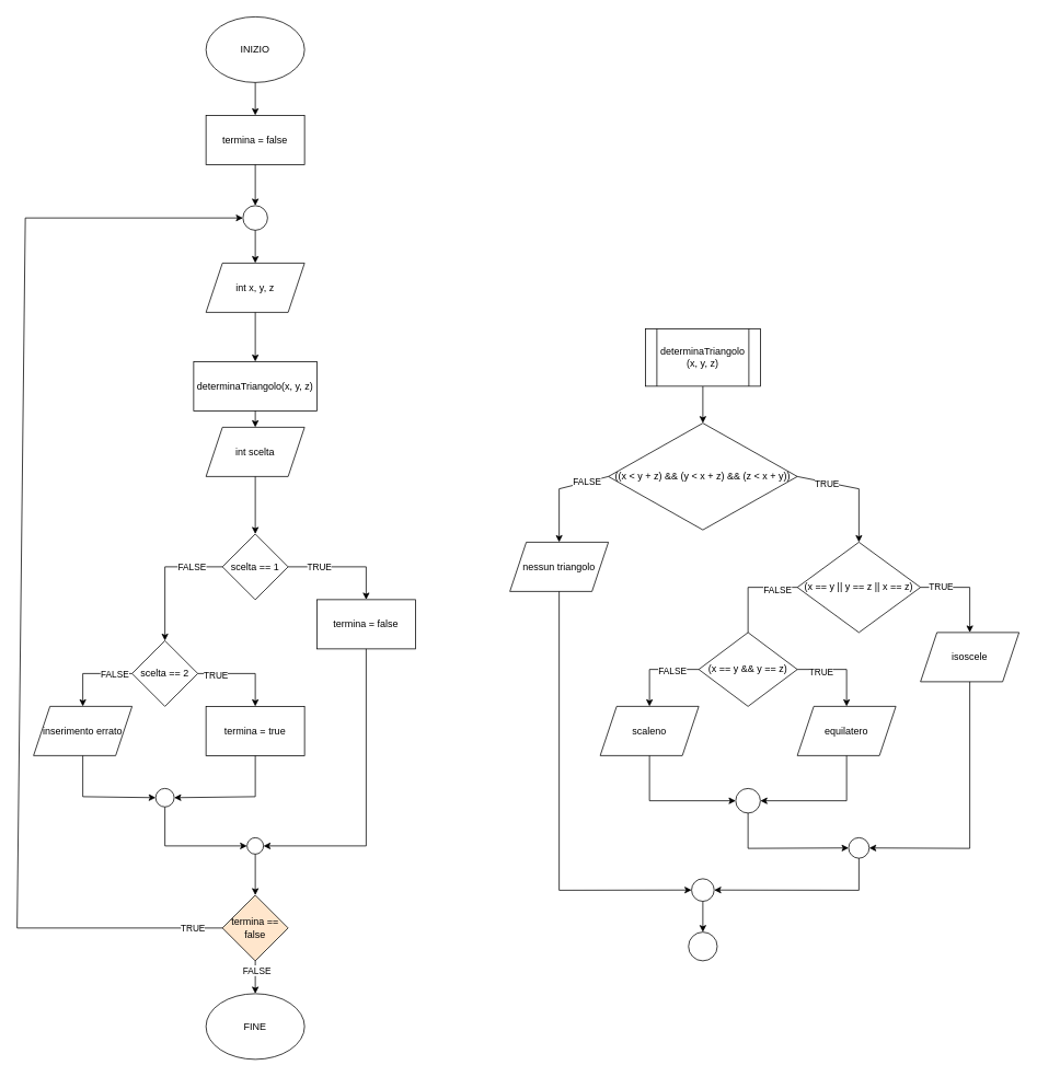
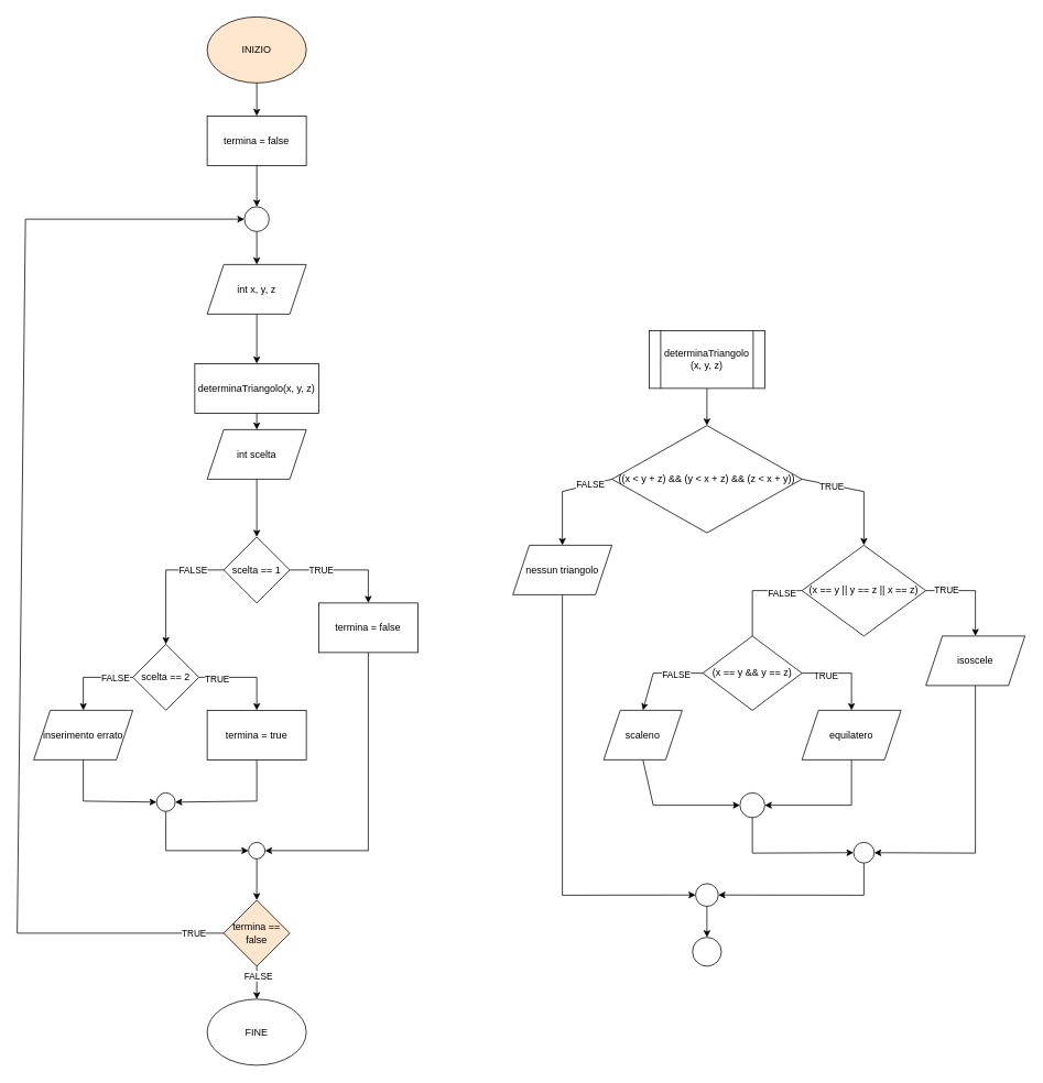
  <mxCell id="0" />
  <mxCell id="1" parent="0" />
- <mxCell id="2" value="INIZIO" style="ellipse;whiteSpace=wrap;html=1;" parent="1" vertex="1"><mxGeometry x="250" y="20" width="120" height="80" as="geometry" /></mxCell>
+ <mxCell id="2" value="INIZIO" style="ellipse;whiteSpace=wrap;html=1;fillColor=#ffe6cc;" parent="1" vertex="1"><mxGeometry x="250" y="20" width="120" height="80" as="geometry" /></mxCell>
  <mxCell id="3" value="" style="endArrow=classic;html=1;rounded=0;exitX=0.5;exitY=1;exitDx=0;exitDy=0;entryX=0.5;entryY=0;entryDx=0;entryDy=0;" parent="1" source="2" target="4" edge="1"><mxGeometry width="50" height="50" relative="1" as="geometry"><mxPoint x="390" y="390" as="sourcePoint" /><mxPoint x="310" y="140" as="targetPoint" /></mxGeometry></mxCell>
  <mxCell id="4" value="termina = false" style="rounded=0;whiteSpace=wrap;html=1;" parent="1" vertex="1"><mxGeometry x="250" y="140" width="120" height="60" as="geometry" /></mxCell>
  <mxCell id="5" value="" style="endArrow=classic;html=1;rounded=0;exitX=0.5;exitY=1;exitDx=0;exitDy=0;entryX=0.5;entryY=0;entryDx=0;entryDy=0;" parent="1" source="4" target="6" edge="1"><mxGeometry width="50" height="50" relative="1" as="geometry"><mxPoint x="390" y="390" as="sourcePoint" /><mxPoint x="390" y="290" as="targetPoint" /></mxGeometry></mxCell>
  <mxCell id="6" value="" style="ellipse;whiteSpace=wrap;html=1;aspect=fixed;" parent="1" vertex="1"><mxGeometry x="295" y="250" width="30" height="30" as="geometry" /></mxCell>
  <mxCell id="7" value="int x, y, z" style="shape=parallelogram;perimeter=parallelogramPerimeter;whiteSpace=wrap;html=1;fixedSize=1;" parent="1" vertex="1"><mxGeometry x="250" y="320" width="120" height="60" as="geometry" /></mxCell>
  <mxCell id="8" value="" style="endArrow=classic;html=1;rounded=0;exitX=0.5;exitY=1;exitDx=0;exitDy=0;entryX=0.5;entryY=0;entryDx=0;entryDy=0;" parent="1" source="6" target="7" edge="1"><mxGeometry width="50" height="50" relative="1" as="geometry"><mxPoint x="390" y="390" as="sourcePoint" /><mxPoint x="440" y="340" as="targetPoint" /></mxGeometry></mxCell>
  <mxCell id="9" value="determinaTriangolo(x, y, z)" style="rounded=0;whiteSpace=wrap;html=1;" parent="1" vertex="1"><mxGeometry x="235" y="440" width="150" height="60" as="geometry" /></mxCell>
  <mxCell id="10" value="" style="endArrow=classic;html=1;rounded=0;exitX=0.5;exitY=1;exitDx=0;exitDy=0;entryX=0.5;entryY=0;entryDx=0;entryDy=0;" parent="1" source="7" target="9" edge="1"><mxGeometry width="50" height="50" relative="1" as="geometry"><mxPoint x="390" y="390" as="sourcePoint" /><mxPoint x="440" y="340" as="targetPoint" /></mxGeometry></mxCell>
  <mxCell id="11" value="int scelta" style="shape=parallelogram;perimeter=parallelogramPerimeter;whiteSpace=wrap;html=1;fixedSize=1;" parent="1" vertex="1"><mxGeometry x="250" y="520" width="120" height="60" as="geometry" /></mxCell>
  <mxCell id="12" value="" style="endArrow=classic;html=1;rounded=0;exitX=0.5;exitY=1;exitDx=0;exitDy=0;entryX=0.5;entryY=0;entryDx=0;entryDy=0;" parent="1" source="9" target="11" edge="1"><mxGeometry width="50" height="50" relative="1" as="geometry"><mxPoint x="390" y="490" as="sourcePoint" /><mxPoint x="440" y="440" as="targetPoint" /></mxGeometry></mxCell>
  <mxCell id="13" value="scelta == 1" style="rhombus;whiteSpace=wrap;html=1;" parent="1" vertex="1"><mxGeometry x="270" y="650" width="80" height="80" as="geometry" /></mxCell>
  <mxCell id="14" value="" style="endArrow=classic;html=1;rounded=0;exitX=0.5;exitY=1;exitDx=0;exitDy=0;entryX=0.5;entryY=0;entryDx=0;entryDy=0;" parent="1" source="11" target="13" edge="1"><mxGeometry width="50" height="50" relative="1" as="geometry"><mxPoint x="390" y="590" as="sourcePoint" /><mxPoint x="440" y="540" as="targetPoint" /></mxGeometry></mxCell>
  <mxCell id="15" value="" style="endArrow=classic;html=1;rounded=0;exitX=1;exitY=0.5;exitDx=0;exitDy=0;entryX=0.5;entryY=0;entryDx=0;entryDy=0;" parent="1" source="13" target="17" edge="1"><mxGeometry width="50" height="50" relative="1" as="geometry"><mxPoint x="390" y="690" as="sourcePoint" /><mxPoint x="450" y="710" as="targetPoint" /><Array as="points"><mxPoint x="445" y="690" /></Array></mxGeometry></mxCell>
  <mxCell id="16" value="TRUE" style="edgeLabel;html=1;align=center;verticalAlign=middle;resizable=0;points=[];" parent="15" vertex="1" connectable="0"><mxGeometry x="-0.462" relative="1" as="geometry"><mxPoint x="1" as="offset" /></mxGeometry></mxCell>
  <mxCell id="17" value="termina = false" style="rounded=0;whiteSpace=wrap;html=1;" parent="1" vertex="1"><mxGeometry x="385" y="730" width="120" height="60" as="geometry" /></mxCell>
  <mxCell id="18" value="" style="endArrow=classic;html=1;rounded=0;exitX=0;exitY=0.5;exitDx=0;exitDy=0;entryX=0.5;entryY=0;entryDx=0;entryDy=0;" parent="1" source="13" target="20" edge="1"><mxGeometry width="50" height="50" relative="1" as="geometry"><mxPoint x="390" y="890" as="sourcePoint" /><mxPoint x="220" y="800" as="targetPoint" /><Array as="points"><mxPoint x="200" y="690" /></Array></mxGeometry></mxCell>
  <mxCell id="19" value="FALSE" style="edgeLabel;html=1;align=center;verticalAlign=middle;resizable=0;points=[];" parent="18" vertex="1" connectable="0"><mxGeometry x="-0.526" relative="1" as="geometry"><mxPoint as="offset" /></mxGeometry></mxCell>
  <mxCell id="20" value="scelta == 2" style="rhombus;whiteSpace=wrap;html=1;" parent="1" vertex="1"><mxGeometry x="160" y="780" width="80" height="80" as="geometry" /></mxCell>
  <mxCell id="21" value="" style="endArrow=classic;html=1;rounded=0;exitX=1;exitY=0.5;exitDx=0;exitDy=0;entryX=0.5;entryY=0;entryDx=0;entryDy=0;" parent="1" source="20" target="23" edge="1"><mxGeometry width="50" height="50" relative="1" as="geometry"><mxPoint x="390" y="890" as="sourcePoint" /><mxPoint x="440" y="840" as="targetPoint" /><Array as="points"><mxPoint x="310" y="820" /></Array></mxGeometry></mxCell>
  <mxCell id="22" value="TRUE" style="edgeLabel;html=1;align=center;verticalAlign=middle;resizable=0;points=[];" parent="21" vertex="1" connectable="0"><mxGeometry x="-0.619" y="-1" relative="1" as="geometry"><mxPoint as="offset" /></mxGeometry></mxCell>
  <mxCell id="23" value="termina = true" style="rounded=0;whiteSpace=wrap;html=1;" parent="1" vertex="1"><mxGeometry x="250" y="860" width="120" height="60" as="geometry" /></mxCell>
  <mxCell id="24" value="" style="endArrow=classic;html=1;rounded=0;exitX=0;exitY=0.5;exitDx=0;exitDy=0;entryX=0.5;entryY=0;entryDx=0;entryDy=0;" parent="1" source="20" target="26" edge="1"><mxGeometry width="50" height="50" relative="1" as="geometry"><mxPoint x="390" y="890" as="sourcePoint" /><mxPoint x="90" y="930" as="targetPoint" /><Array as="points"><mxPoint x="100" y="820" /></Array></mxGeometry></mxCell>
  <mxCell id="25" value="FALSE" style="edgeLabel;html=1;align=center;verticalAlign=middle;resizable=0;points=[];" parent="24" vertex="1" connectable="0"><mxGeometry x="-0.579" relative="1" as="geometry"><mxPoint x="-1" as="offset" /></mxGeometry></mxCell>
  <mxCell id="26" value="inserimento errato" style="shape=parallelogram;perimeter=parallelogramPerimeter;whiteSpace=wrap;html=1;fixedSize=1;" parent="1" vertex="1"><mxGeometry x="40" y="860" width="120" height="60" as="geometry" /></mxCell>
  <mxCell id="27" value="" style="endArrow=classic;html=1;rounded=0;exitX=0.5;exitY=1;exitDx=0;exitDy=0;entryX=0;entryY=0.5;entryDx=0;entryDy=0;" parent="1" source="26" target="28" edge="1"><mxGeometry width="50" height="50" relative="1" as="geometry"><mxPoint x="340" y="990" as="sourcePoint" /><mxPoint x="120" y="980" as="targetPoint" /><Array as="points"><mxPoint x="100" y="970" /></Array></mxGeometry></mxCell>
  <mxCell id="28" value="" style="ellipse;whiteSpace=wrap;html=1;aspect=fixed;" parent="1" vertex="1"><mxGeometry x="188.75" y="960" width="22.5" height="22.5" as="geometry" /></mxCell>
  <mxCell id="29" value="" style="endArrow=classic;html=1;rounded=0;exitX=0.5;exitY=1;exitDx=0;exitDy=0;entryX=1;entryY=0.5;entryDx=0;entryDy=0;" parent="1" source="23" target="28" edge="1"><mxGeometry width="50" height="50" relative="1" as="geometry"><mxPoint x="340" y="1090" as="sourcePoint" /><mxPoint x="390" y="1040" as="targetPoint" /><Array as="points"><mxPoint x="310" y="970" /></Array></mxGeometry></mxCell>
  <mxCell id="30" value="" style="endArrow=classic;html=1;rounded=0;exitX=0.5;exitY=1;exitDx=0;exitDy=0;entryX=0;entryY=0.5;entryDx=0;entryDy=0;" parent="1" source="28" target="32" edge="1"><mxGeometry width="50" height="50" relative="1" as="geometry"><mxPoint x="340" y="1090" as="sourcePoint" /><mxPoint x="220" y="1040" as="targetPoint" /><Array as="points"><mxPoint x="200" y="1030" /></Array></mxGeometry></mxCell>
  <mxCell id="31" value="" style="endArrow=classic;html=1;rounded=0;exitX=0.5;exitY=1;exitDx=0;exitDy=0;entryX=1;entryY=0.5;entryDx=0;entryDy=0;" parent="1" source="17" target="32" edge="1"><mxGeometry width="50" height="50" relative="1" as="geometry"><mxPoint x="340" y="1090" as="sourcePoint" /><mxPoint x="390" y="1040" as="targetPoint" /><Array as="points"><mxPoint x="445" y="1030" /></Array></mxGeometry></mxCell>
  <mxCell id="32" value="" style="ellipse;whiteSpace=wrap;html=1;aspect=fixed;" parent="1" vertex="1"><mxGeometry x="300" y="1020" width="20" height="20" as="geometry" /></mxCell>
  <mxCell id="33" value="" style="endArrow=classic;html=1;rounded=0;exitX=0.5;exitY=1;exitDx=0;exitDy=0;entryX=0.5;entryY=0;entryDx=0;entryDy=0;" parent="1" source="32" target="34" edge="1"><mxGeometry width="50" height="50" relative="1" as="geometry"><mxPoint x="340" y="1090" as="sourcePoint" /><mxPoint x="290" y="1070" as="targetPoint" /></mxGeometry></mxCell>
  <mxCell id="34" value="termina == false" style="rhombus;whiteSpace=wrap;html=1;fillColor=#ffe6cc;" parent="1" vertex="1"><mxGeometry x="270" y="1090" width="80" height="80" as="geometry" /></mxCell>
  <mxCell id="35" value="" style="endArrow=classic;html=1;rounded=0;exitX=0;exitY=0.5;exitDx=0;exitDy=0;entryX=0;entryY=0.5;entryDx=0;entryDy=0;" parent="1" source="34" target="6" edge="1"><mxGeometry width="50" height="50" relative="1" as="geometry"><mxPoint x="340" y="1080" as="sourcePoint" /><mxPoint x="140" y="590" as="targetPoint" /><Array as="points"><mxPoint x="20" y="1130" /><mxPoint x="30" y="265" /></Array></mxGeometry></mxCell>
  <mxCell id="36" value="TRUE" style="edgeLabel;html=1;align=center;verticalAlign=middle;resizable=0;points=[];" parent="35" vertex="1" connectable="0"><mxGeometry x="-0.946" y="-1" relative="1" as="geometry"><mxPoint as="offset" /></mxGeometry></mxCell>
  <mxCell id="37" value="" style="endArrow=classic;html=1;rounded=0;exitX=0.5;exitY=1;exitDx=0;exitDy=0;entryX=0.5;entryY=0;entryDx=0;entryDy=0;" parent="1" source="34" target="39" edge="1"><mxGeometry width="50" height="50" relative="1" as="geometry"><mxPoint x="340" y="980" as="sourcePoint" /><mxPoint x="310" y="1230" as="targetPoint" /></mxGeometry></mxCell>
  <mxCell id="38" value="FALSE" style="edgeLabel;html=1;align=center;verticalAlign=middle;resizable=0;points=[];" parent="37" vertex="1" connectable="0"><mxGeometry x="-0.453" relative="1" as="geometry"><mxPoint x="1" as="offset" /></mxGeometry></mxCell>
  <mxCell id="39" value="FINE" style="ellipse;whiteSpace=wrap;html=1;" parent="1" vertex="1"><mxGeometry x="250" y="1210" width="120" height="80" as="geometry" /></mxCell>
  <mxCell id="40" value="((x &amp;lt; y + z) &amp;amp;&amp;amp; (y &amp;lt; x + z) &amp;amp;&amp;amp; (z &amp;lt; x + y))" style="rhombus;whiteSpace=wrap;html=1;" parent="1" vertex="1"><mxGeometry x="740" y="515" width="230" height="130" as="geometry" /></mxCell>
  <mxCell id="41" value="" style="endArrow=classic;html=1;rounded=0;exitX=0.5;exitY=1;exitDx=0;exitDy=0;entryX=0.5;entryY=0;entryDx=0;entryDy=0;" parent="1" source="71" target="40" edge="1"><mxGeometry width="50" height="50" relative="1" as="geometry"><mxPoint x="855" y="470" as="sourcePoint" /><mxPoint x="860" y="630" as="targetPoint" /></mxGeometry></mxCell>
  <mxCell id="42" value="" style="endArrow=classic;html=1;rounded=0;exitX=1;exitY=0.5;exitDx=0;exitDy=0;entryX=0.5;entryY=0;entryDx=0;entryDy=0;" parent="1" source="40" target="44" edge="1"><mxGeometry width="50" height="50" relative="1" as="geometry"><mxPoint x="810" y="680" as="sourcePoint" /><mxPoint x="1030" y="680" as="targetPoint" /><Array as="points"><mxPoint x="1045" y="595" /></Array></mxGeometry></mxCell>
  <mxCell id="43" value="TRUE" style="edgeLabel;html=1;align=center;verticalAlign=middle;resizable=0;points=[];" parent="42" vertex="1" connectable="0"><mxGeometry x="-0.495" y="-1" relative="1" as="geometry"><mxPoint as="offset" /></mxGeometry></mxCell>
  <mxCell id="44" value="(x == y || y == z || x == z)" style="rhombus;whiteSpace=wrap;html=1;" parent="1" vertex="1"><mxGeometry x="970" y="660" width="150" height="110" as="geometry" /></mxCell>
  <mxCell id="45" value="isoscele" style="shape=parallelogram;perimeter=parallelogramPerimeter;whiteSpace=wrap;html=1;fixedSize=1;" parent="1" vertex="1"><mxGeometry x="1120" y="770" width="120" height="60" as="geometry" /></mxCell>
  <mxCell id="46" value="" style="endArrow=classic;html=1;rounded=0;exitX=1;exitY=0.5;exitDx=0;exitDy=0;entryX=0.5;entryY=0;entryDx=0;entryDy=0;" parent="1" source="44" target="45" edge="1"><mxGeometry width="50" height="50" relative="1" as="geometry"><mxPoint x="1000" y="680" as="sourcePoint" /><mxPoint x="1050" y="630" as="targetPoint" /><Array as="points"><mxPoint x="1180" y="715" /></Array></mxGeometry></mxCell>
  <mxCell id="47" value="TRUE" style="edgeLabel;html=1;align=center;verticalAlign=middle;resizable=0;points=[];" parent="46" vertex="1" connectable="0"><mxGeometry x="-0.574" y="1" relative="1" as="geometry"><mxPoint as="offset" /></mxGeometry></mxCell>
  <mxCell id="48" value="" style="endArrow=none;html=1;rounded=0;exitX=0;exitY=0.5;exitDx=0;exitDy=0;entryX=0.5;entryY=0;entryDx=0;entryDy=0;" parent="1" source="44" target="50" edge="1"><mxGeometry width="50" height="50" relative="1" as="geometry"><mxPoint x="1000" y="680" as="sourcePoint" /><mxPoint x="870" y="790" as="targetPoint" /><Array as="points"><mxPoint x="910" y="715" /></Array></mxGeometry></mxCell>
  <mxCell id="49" value="FALSE" style="edgeLabel;html=1;align=center;verticalAlign=middle;resizable=0;points=[];" parent="48" vertex="1" connectable="0"><mxGeometry x="-0.558" y="2" relative="1" as="geometry"><mxPoint as="offset" /></mxGeometry></mxCell>
  <mxCell id="50" value="(x == y &amp;amp;&amp;amp; y == z)" style="rhombus;whiteSpace=wrap;html=1;" parent="1" vertex="1"><mxGeometry x="850" y="770" width="120" height="90" as="geometry" /></mxCell>
  <mxCell id="51" value="" style="endArrow=classic;html=1;rounded=0;exitX=1;exitY=0.5;exitDx=0;exitDy=0;entryX=0.5;entryY=0;entryDx=0;entryDy=0;" parent="1" source="50" target="53" edge="1"><mxGeometry width="50" height="50" relative="1" as="geometry"><mxPoint x="1000" y="780" as="sourcePoint" /><mxPoint x="1020" y="850" as="targetPoint" /><Array as="points"><mxPoint x="1030" y="815" /></Array></mxGeometry></mxCell>
  <mxCell id="52" value="TRUE" style="edgeLabel;html=1;align=center;verticalAlign=middle;resizable=0;points=[];" parent="51" vertex="1" connectable="0"><mxGeometry x="-0.474" y="-2" relative="1" as="geometry"><mxPoint as="offset" /></mxGeometry></mxCell>
  <mxCell id="53" value="equilatero" style="shape=parallelogram;perimeter=parallelogramPerimeter;whiteSpace=wrap;html=1;fixedSize=1;" parent="1" vertex="1"><mxGeometry x="970" y="860" width="120" height="60" as="geometry" /></mxCell>
  <mxCell id="54" value="" style="endArrow=classic;html=1;rounded=0;exitX=0.5;exitY=1;exitDx=0;exitDy=0;entryX=1;entryY=0.5;entryDx=0;entryDy=0;" parent="1" source="53" target="59" edge="1"><mxGeometry width="50" height="50" relative="1" as="geometry"><mxPoint x="1000" y="880" as="sourcePoint" /><mxPoint x="1040" y="990" as="targetPoint" /><Array as="points"><mxPoint x="1030" y="975" /></Array></mxGeometry></mxCell>
  <mxCell id="55" value="" style="endArrow=classic;html=1;rounded=0;exitX=0;exitY=0.5;exitDx=0;exitDy=0;entryX=0.5;entryY=0;entryDx=0;entryDy=0;" parent="1" source="50" target="57" edge="1"><mxGeometry width="50" height="50" relative="1" as="geometry"><mxPoint x="1000" y="880" as="sourcePoint" /><mxPoint x="820" y="910" as="targetPoint" /><Array as="points"><mxPoint x="790" y="815" /></Array></mxGeometry></mxCell>
  <mxCell id="56" value="FALSE" style="edgeLabel;html=1;align=center;verticalAlign=middle;resizable=0;points=[];" parent="55" vertex="1" connectable="0"><mxGeometry x="-0.377" y="1" relative="1" as="geometry"><mxPoint as="offset" /></mxGeometry></mxCell>
- <mxCell id="57" value="scaleno" style="shape=parallelogram;perimeter=parallelogramPerimeter;whiteSpace=wrap;html=1;fixedSize=1;" parent="1" vertex="1"><mxGeometry x="730" y="860" width="120" height="60" as="geometry" /></mxCell>
+ <mxCell id="57" value="scaleno" style="shape=parallelogram;perimeter=parallelogramPerimeter;whiteSpace=wrap;html=1;fixedSize=1;" parent="1" vertex="1"><mxGeometry x="730" y="860" width="95" height="60" as="geometry" /></mxCell>
  <mxCell id="58" value="" style="endArrow=classic;html=1;rounded=0;exitX=0.5;exitY=1;exitDx=0;exitDy=0;entryX=0;entryY=0.5;entryDx=0;entryDy=0;" parent="1" source="57" target="59" edge="1"><mxGeometry width="50" height="50" relative="1" as="geometry"><mxPoint x="1000" y="980" as="sourcePoint" /><mxPoint x="790" y="990" as="targetPoint" /><Array as="points"><mxPoint x="790" y="975" /></Array></mxGeometry></mxCell>
  <mxCell id="59" value="" style="ellipse;whiteSpace=wrap;html=1;aspect=fixed;" parent="1" vertex="1"><mxGeometry x="895" y="960" width="30" height="30" as="geometry" /></mxCell>
  <mxCell id="60" value="" style="endArrow=classic;html=1;rounded=0;exitX=0.5;exitY=1;exitDx=0;exitDy=0;entryX=1;entryY=0.5;entryDx=0;entryDy=0;" parent="1" source="45" target="62" edge="1"><mxGeometry width="50" height="50" relative="1" as="geometry"><mxPoint x="1000" y="980" as="sourcePoint" /><mxPoint x="1130" y="970" as="targetPoint" /><Array as="points"><mxPoint x="1180" y="1033" /></Array></mxGeometry></mxCell>
  <mxCell id="61" value="" style="endArrow=classic;html=1;rounded=0;exitX=0.5;exitY=1;exitDx=0;exitDy=0;entryX=0;entryY=0.5;entryDx=0;entryDy=0;" parent="1" source="59" target="62" edge="1"><mxGeometry width="50" height="50" relative="1" as="geometry"><mxPoint x="1000" y="980" as="sourcePoint" /><mxPoint x="890" y="1070" as="targetPoint" /><Array as="points"><mxPoint x="910" y="1033" /></Array></mxGeometry></mxCell>
  <mxCell id="62" value="" style="ellipse;whiteSpace=wrap;html=1;aspect=fixed;" parent="1" vertex="1"><mxGeometry x="1032.5" y="1020" width="25" height="25" as="geometry" /></mxCell>
  <mxCell id="63" value="" style="endArrow=classic;html=1;rounded=0;exitX=0;exitY=0.5;exitDx=0;exitDy=0;entryX=0.5;entryY=0;entryDx=0;entryDy=0;" parent="1" source="40" target="65" edge="1"><mxGeometry width="50" height="50" relative="1" as="geometry"><mxPoint x="850" y="980" as="sourcePoint" /><mxPoint x="620" y="760" as="targetPoint" /><Array as="points"><mxPoint x="680" y="595" /></Array></mxGeometry></mxCell>
  <mxCell id="64" value="FALSE" style="edgeLabel;html=1;align=center;verticalAlign=middle;resizable=0;points=[];" parent="63" vertex="1" connectable="0"><mxGeometry x="-0.585" y="-1" relative="1" as="geometry"><mxPoint x="-1" as="offset" /></mxGeometry></mxCell>
  <mxCell id="65" value="nessun triangolo" style="shape=parallelogram;perimeter=parallelogramPerimeter;whiteSpace=wrap;html=1;fixedSize=1;" parent="1" vertex="1"><mxGeometry x="620" y="660" width="120" height="60" as="geometry" /></mxCell>
  <mxCell id="66" value="" style="endArrow=classic;html=1;rounded=0;exitX=0.5;exitY=1;exitDx=0;exitDy=0;entryX=1;entryY=0.5;entryDx=0;entryDy=0;" parent="1" source="62" target="68" edge="1"><mxGeometry width="50" height="50" relative="1" as="geometry"><mxPoint x="850" y="1080" as="sourcePoint" /><mxPoint x="1020" y="1110" as="targetPoint" /><Array as="points"><mxPoint x="1045" y="1084" /></Array></mxGeometry></mxCell>
  <mxCell id="67" value="" style="endArrow=classic;html=1;rounded=0;exitX=0.5;exitY=1;exitDx=0;exitDy=0;entryX=0;entryY=0.5;entryDx=0;entryDy=0;" parent="1" source="65" target="68" edge="1"><mxGeometry width="50" height="50" relative="1" as="geometry"><mxPoint x="850" y="1080" as="sourcePoint" /><mxPoint x="680" y="990" as="targetPoint" /><Array as="points"><mxPoint x="680" y="1084" /></Array></mxGeometry></mxCell>
  <mxCell id="68" value="" style="ellipse;whiteSpace=wrap;html=1;aspect=fixed;" parent="1" vertex="1"><mxGeometry x="841.25" y="1070" width="27.5" height="27.5" as="geometry" /></mxCell>
  <mxCell id="69" value="" style="endArrow=classic;html=1;rounded=0;exitX=0.5;exitY=1;exitDx=0;exitDy=0;" parent="1" source="68" target="70" edge="1"><mxGeometry width="50" height="50" relative="1" as="geometry"><mxPoint x="850" y="1080" as="sourcePoint" /><mxPoint x="855" y="1150" as="targetPoint" /></mxGeometry></mxCell>
  <mxCell id="70" value="" style="ellipse;whiteSpace=wrap;html=1;aspect=fixed;" parent="1" vertex="1"><mxGeometry x="837.5" y="1135" width="35" height="35" as="geometry" /></mxCell>
  <mxCell id="71" value="determinaTriangolo&lt;br&gt;(x, y, z)" style="shape=process;whiteSpace=wrap;html=1;backgroundOutline=1;" vertex="1" parent="1"><mxGeometry x="785" y="400" width="140" height="70" as="geometry" /></mxCell>
